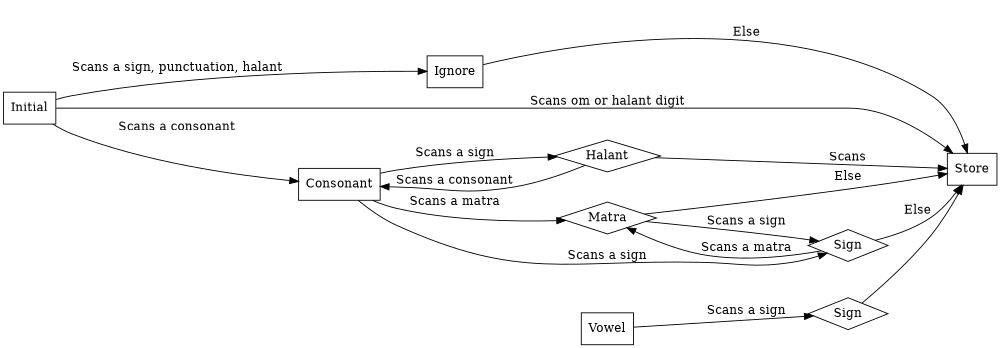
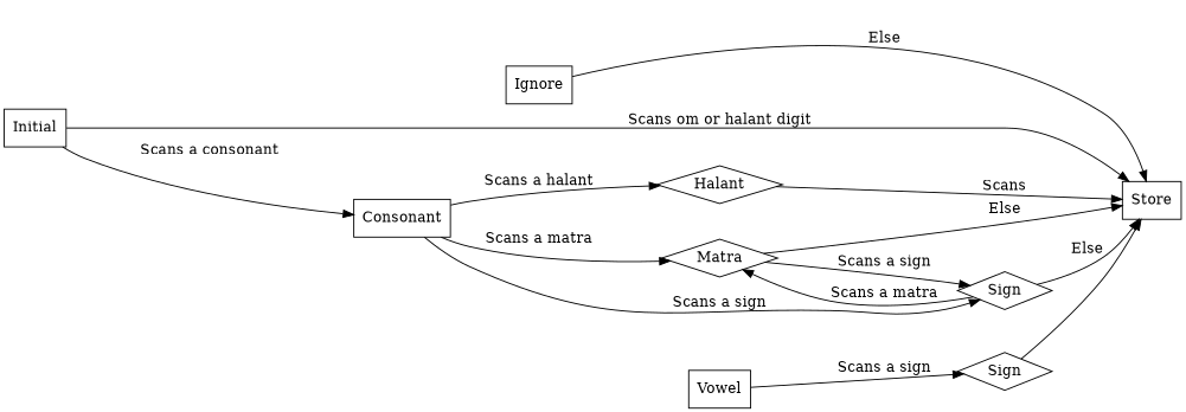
  digraph {
    rankdir=LR
    node [shape=rectangle]
    n1 [label=Initial]
    n2 [label=Ignore]
    n3 [label=Store]
    n4 [label=Consonant]
    n5 [label=Halant shape=diamond]
    n6 [label=Matra shape=diamond]
    n7 [label=Sign shape=diamond]
    n8 [label=Vowel]
    n9 [label=Sign shape=diamond]
-   n1 -> n2 [label="Scans a sign, punctuation, halant"]
    n1 -> n3 [label="Scans om or halant digit"]
    n1 -> n4 [label="Scans a consonant"]
    n2 -> n3 [label=Else]
-   n4 -> n5 [label="Scans a sign"]
+   n4 -> n5 [label="Scans a halant"]
    n4 -> n6 [label="Scans a matra"]
    n4 -> n7 [label="Scans a sign"]
    n5 -> n3 [label=Scans]
-   n5 -> n4 [label="Scans a consonant"]
    n6 -> n3 [label=Else]
    n6 -> n7 [label="Scans a sign"]
    n7 -> n3 [label=Else]
    n7 -> n6 [label="Scans a matra"]
    n8 -> n9 [label="Scans a sign"]
    n9 -> n3
  }
